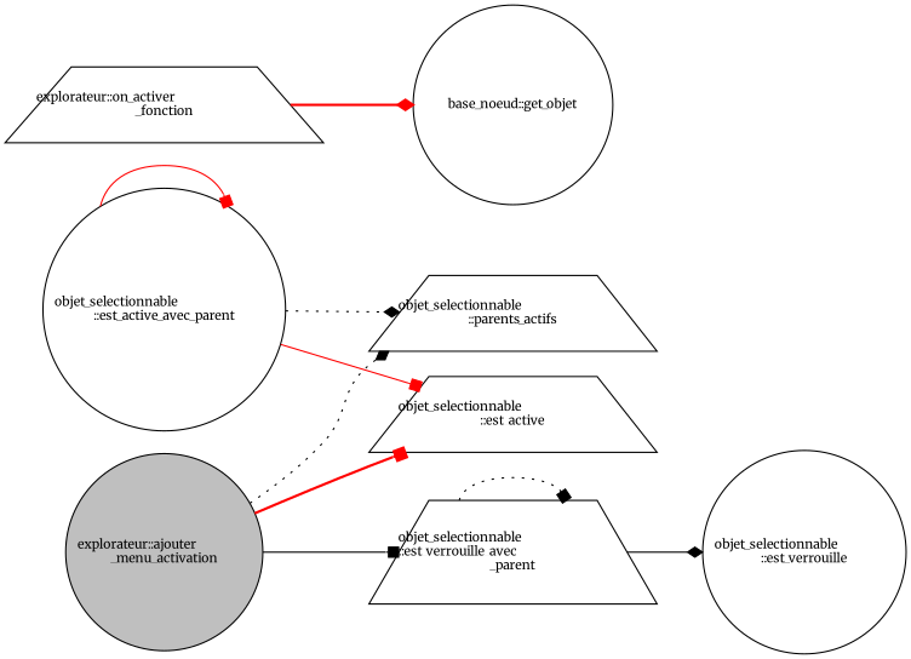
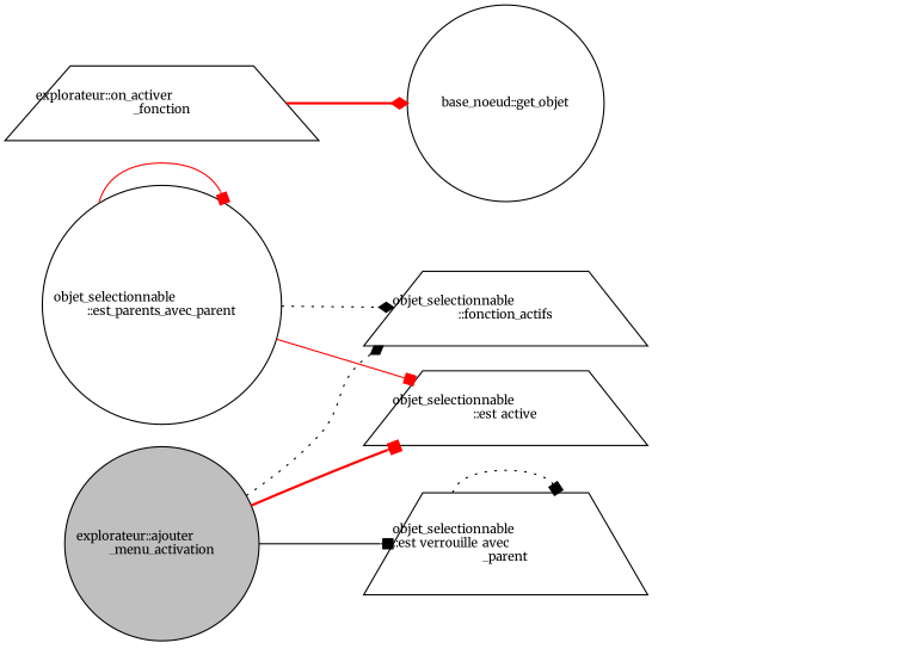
  digraph {
    fontname=Merriweather
    rankdir=LR
    node [color=black fillcolor=white fontname=Merriweather fontsize=10 shape=circle style=filled]
    edge [arrowhead=box color=black fontname=Merriweather fontsize=10 labelfontname=Helvetica labelfontsize=10 style=solid]
    n1 [fillcolor=grey75 fontcolor=black height=0.2 label="explorateur::ajouter\l_menu_activation" width=0.4]
    n2 [height=0.2 label="objet_selectionnable\l::est_active" shape=trapezium width=0.4]
-   n3 [height=0.2 label="objet_selectionnable\l::parents_actifs" shape=trapezium width=0.4]
+   n3 [height=0.2 label="objet_selectionnable\l::fonction_actifs" shape=trapezium width=0.4]
    n4 [height=0.2 label="objet_selectionnable\l::est_verrouille_avec\l_parent" shape=trapezium width=0.4]
    n5 [height=0.2 label="explorateur::on_activer\l_fonction" shape=trapezium width=0.4]
    n6 [height=0.2 label="base_noeud::get_objet" width=0.4]
-   n7 [height=0.2 label="objet_selectionnable\l::est_verrouille" width=0.4]
-   n8 [height=0.2 label="objet_selectionnable\l::est_active_avec_parent" width=0.4]
+   n8 [height=0.2 label="objet_selectionnable\l::est_parents_avec_parent" width=0.4]
    n1 -> n2 [color=red style=bold]
    n1 -> n3 [arrowhead=diamond style=dotted]
    n1 -> n4
    n4 -> n4 [style=dotted]
-   n4 -> n7 [arrowhead=diamond]
    n5 -> n6 [arrowhead=diamond color=red style=bold]
    n8 -> n2 [color=red]
    n8 -> n3 [arrowhead=diamond style=dotted]
    n8 -> n8 [color=red]
  }
